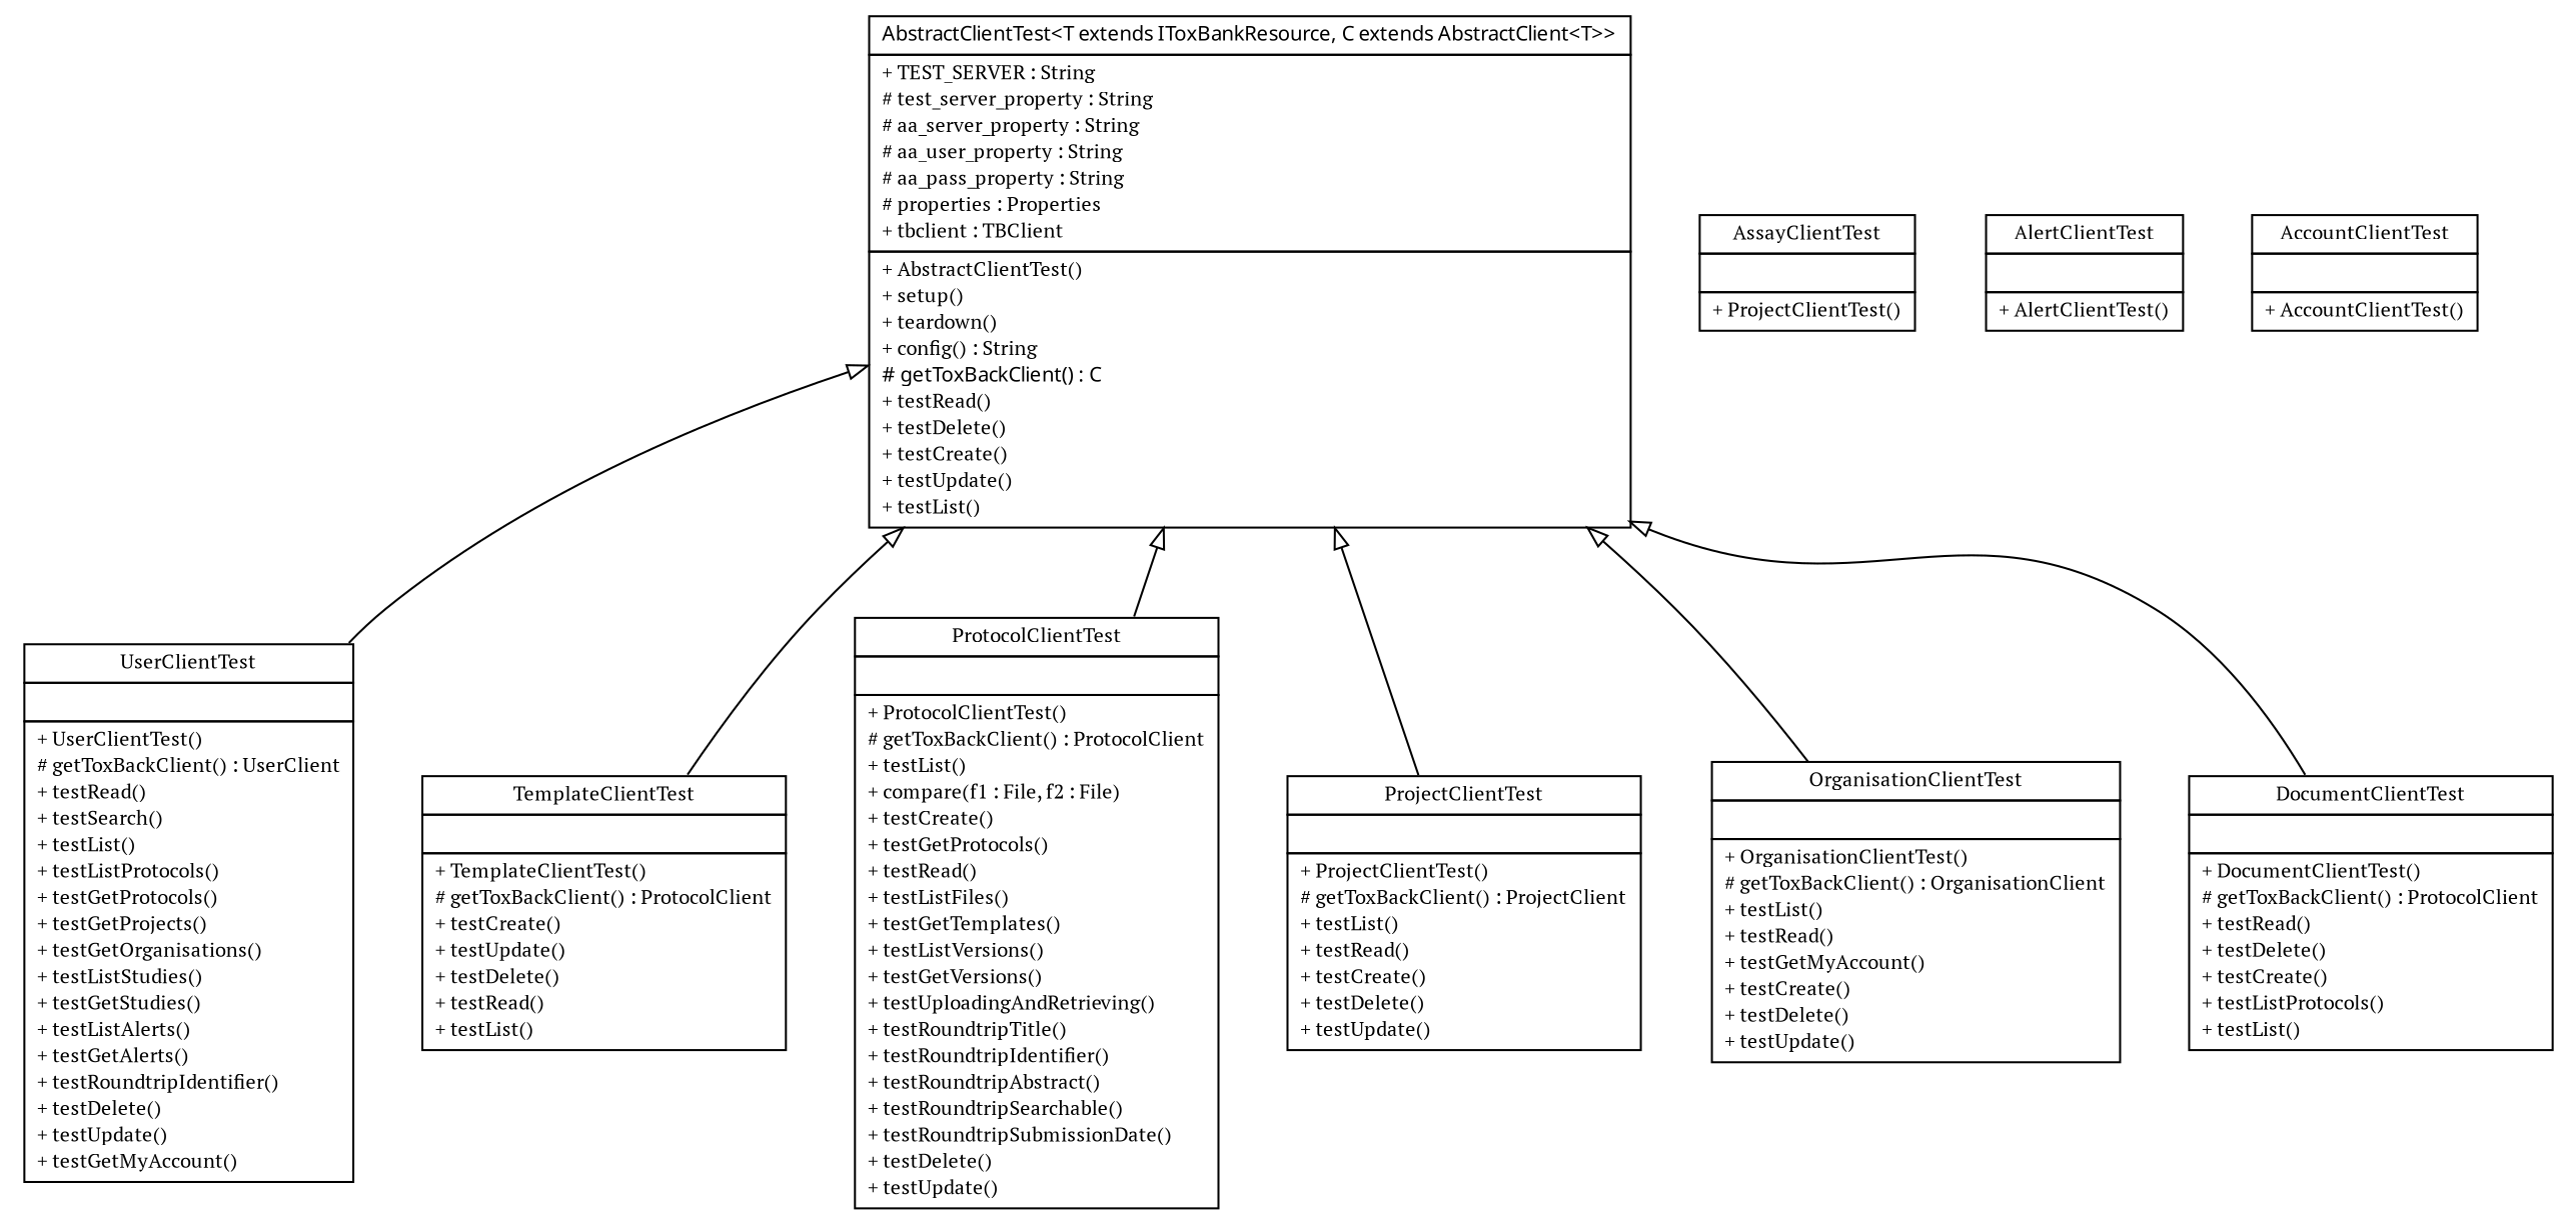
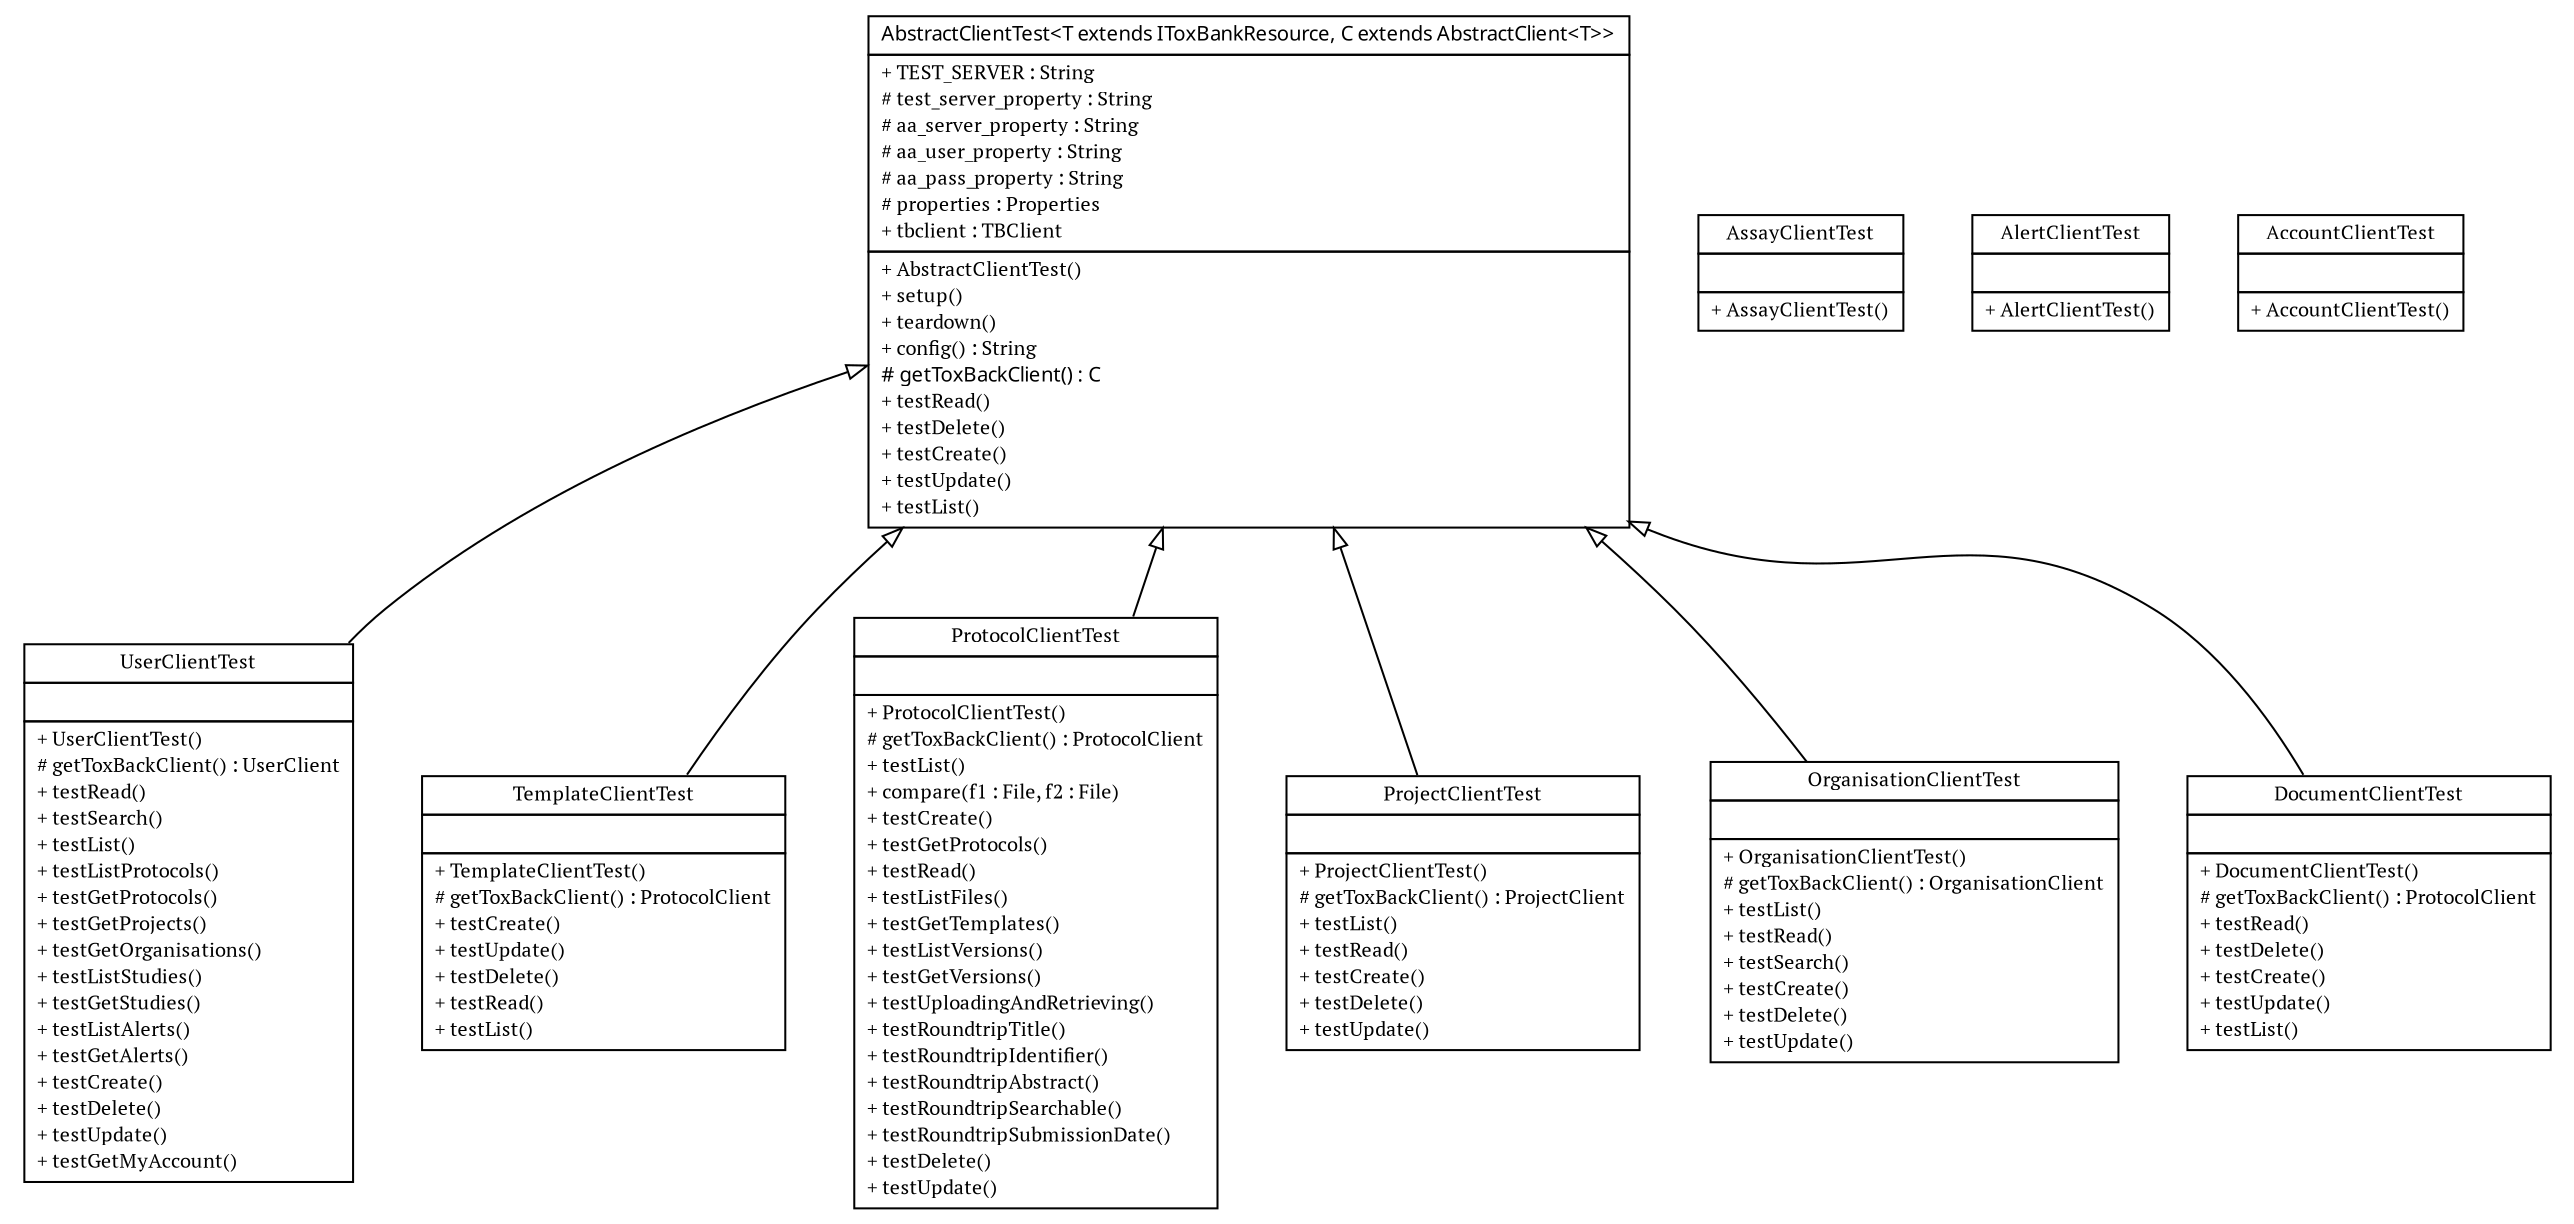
  digraph {
    fontname="PT Serif"
    node [fontcolor=black fontname="PT Serif" fontsize=10.0 shape=plaintext]
    edge [arrowtail=empty dir=back fontname="PT Serif" fontsize=10 headport=p labelfontname=arial labelfontsize=10 tailport=p]
-   n1 [label=<<table border="0" cellborder="1" cellspacing="0" cellpadding="2" port="p" href="./UserClientTest.html"> 		<tr><td><table border="0" cellspacing="0" cellpadding="1"> 			<tr><td> UserClientTest </td></tr> 		</table></td></tr> 		<tr><td><table border="0" cellspacing="0" cellpadding="1"> 			<tr><td align="left">  </td></tr> 		</table></td></tr> 		<tr><td><table border="0" cellspacing="0" cellpadding="1"> 			<tr><td align="left"> + UserClientTest() </td></tr> 			<tr><td align="left"> # getToxBackClient() : UserClient </td></tr> 			<tr><td align="left"> + testRead() </td></tr> 			<tr><td align="left"> + testSearch() </td></tr> 			<tr><td align="left"> + testList() </td></tr> 			<tr><td align="left"> + testListProtocols() </td></tr> 			<tr><td align="left"> + testGetProtocols() </td></tr> 			<tr><td align="left"> + testGetProjects() </td></tr> 			<tr><td align="left"> + testGetOrganisations() </td></tr> 			<tr><td align="left"> + testListStudies() </td></tr> 			<tr><td align="left"> + testGetStudies() </td></tr> 			<tr><td align="left"> + testListAlerts() </td></tr> 			<tr><td align="left"> + testGetAlerts() </td></tr> 			<tr><td align="left"> + testRoundtripIdentifier() </td></tr> 			<tr><td align="left"> + testDelete() </td></tr> 			<tr><td align="left"> + testUpdate() </td></tr> 			<tr><td align="left"> + testGetMyAccount() </td></tr> 		</table></td></tr> 		</table>>]
+   n1 [label=<<table border="0" cellborder="1" cellspacing="0" cellpadding="2" port="p" href="./UserClientTest.html"> 		<tr><td><table border="0" cellspacing="0" cellpadding="1"> 			<tr><td> UserClientTest </td></tr> 		</table></td></tr> 		<tr><td><table border="0" cellspacing="0" cellpadding="1"> 			<tr><td align="left">  </td></tr> 		</table></td></tr> 		<tr><td><table border="0" cellspacing="0" cellpadding="1"> 			<tr><td align="left"> + UserClientTest() </td></tr> 			<tr><td align="left"> # getToxBackClient() : UserClient </td></tr> 			<tr><td align="left"> + testRead() </td></tr> 			<tr><td align="left"> + testSearch() </td></tr> 			<tr><td align="left"> + testList() </td></tr> 			<tr><td align="left"> + testListProtocols() </td></tr> 			<tr><td align="left"> + testGetProtocols() </td></tr> 			<tr><td align="left"> + testGetProjects() </td></tr> 			<tr><td align="left"> + testGetOrganisations() </td></tr> 			<tr><td align="left"> + testListStudies() </td></tr> 			<tr><td align="left"> + testGetStudies() </td></tr> 			<tr><td align="left"> + testListAlerts() </td></tr> 			<tr><td align="left"> + testGetAlerts() </td></tr> 			<tr><td align="left"> + testCreate() </td></tr> 			<tr><td align="left"> + testDelete() </td></tr> 			<tr><td align="left"> + testUpdate() </td></tr> 			<tr><td align="left"> + testGetMyAccount() </td></tr> 		</table></td></tr> 		</table>>]
    n2 [label=<<table border="0" cellborder="1" cellspacing="0" cellpadding="2" port="p" href="./TemplateClientTest.html"> 		<tr><td><table border="0" cellspacing="0" cellpadding="1"> 			<tr><td> TemplateClientTest </td></tr> 		</table></td></tr> 		<tr><td><table border="0" cellspacing="0" cellpadding="1"> 			<tr><td align="left">  </td></tr> 		</table></td></tr> 		<tr><td><table border="0" cellspacing="0" cellpadding="1"> 			<tr><td align="left"> + TemplateClientTest() </td></tr> 			<tr><td align="left"> # getToxBackClient() : ProtocolClient </td></tr> 			<tr><td align="left"> + testCreate() </td></tr> 			<tr><td align="left"> + testUpdate() </td></tr> 			<tr><td align="left"> + testDelete() </td></tr> 			<tr><td align="left"> + testRead() </td></tr> 			<tr><td align="left"> + testList() </td></tr> 		</table></td></tr> 		</table>>]
    n3 [label=<<table border="0" cellborder="1" cellspacing="0" cellpadding="2" port="p" href="./ProtocolClientTest.html"> 		<tr><td><table border="0" cellspacing="0" cellpadding="1"> 			<tr><td> ProtocolClientTest </td></tr> 		</table></td></tr> 		<tr><td><table border="0" cellspacing="0" cellpadding="1"> 			<tr><td align="left">  </td></tr> 		</table></td></tr> 		<tr><td><table border="0" cellspacing="0" cellpadding="1"> 			<tr><td align="left"> + ProtocolClientTest() </td></tr> 			<tr><td align="left"> # getToxBackClient() : ProtocolClient </td></tr> 			<tr><td align="left"> + testList() </td></tr> 			<tr><td align="left"> + compare(f1 : File, f2 : File) </td></tr> 			<tr><td align="left"> + testCreate() </td></tr> 			<tr><td align="left"> + testGetProtocols() </td></tr> 			<tr><td align="left"> + testRead() </td></tr> 			<tr><td align="left"> + testListFiles() </td></tr> 			<tr><td align="left"> + testGetTemplates() </td></tr> 			<tr><td align="left"> + testListVersions() </td></tr> 			<tr><td align="left"> + testGetVersions() </td></tr> 			<tr><td align="left"> + testUploadingAndRetrieving() </td></tr> 			<tr><td align="left"> + testRoundtripTitle() </td></tr> 			<tr><td align="left"> + testRoundtripIdentifier() </td></tr> 			<tr><td align="left"> + testRoundtripAbstract() </td></tr> 			<tr><td align="left"> + testRoundtripSearchable() </td></tr> 			<tr><td align="left"> + testRoundtripSubmissionDate() </td></tr> 			<tr><td align="left"> + testDelete() </td></tr> 			<tr><td align="left"> + testUpdate() </td></tr> 		</table></td></tr> 		</table>>]
    n4 [label=<<table border="0" cellborder="1" cellspacing="0" cellpadding="2" port="p" href="./ProjectClientTest.html"> 		<tr><td><table border="0" cellspacing="0" cellpadding="1"> 			<tr><td> ProjectClientTest </td></tr> 		</table></td></tr> 		<tr><td><table border="0" cellspacing="0" cellpadding="1"> 			<tr><td align="left">  </td></tr> 		</table></td></tr> 		<tr><td><table border="0" cellspacing="0" cellpadding="1"> 			<tr><td align="left"> + ProjectClientTest() </td></tr> 			<tr><td align="left"> # getToxBackClient() : ProjectClient </td></tr> 			<tr><td align="left"> + testList() </td></tr> 			<tr><td align="left"> + testRead() </td></tr> 			<tr><td align="left"> + testCreate() </td></tr> 			<tr><td align="left"> + testDelete() </td></tr> 			<tr><td align="left"> + testUpdate() </td></tr> 		</table></td></tr> 		</table>>]
-   n5 [label=<<table border="0" cellborder="1" cellspacing="0" cellpadding="2" port="p" href="./OrganisationClientTest.html"> 		<tr><td><table border="0" cellspacing="0" cellpadding="1"> 			<tr><td> OrganisationClientTest </td></tr> 		</table></td></tr> 		<tr><td><table border="0" cellspacing="0" cellpadding="1"> 			<tr><td align="left">  </td></tr> 		</table></td></tr> 		<tr><td><table border="0" cellspacing="0" cellpadding="1"> 			<tr><td align="left"> + OrganisationClientTest() </td></tr> 			<tr><td align="left"> # getToxBackClient() : OrganisationClient </td></tr> 			<tr><td align="left"> + testList() </td></tr> 			<tr><td align="left"> + testRead() </td></tr> 			<tr><td align="left"> + testGetMyAccount() </td></tr> 			<tr><td align="left"> + testCreate() </td></tr> 			<tr><td align="left"> + testDelete() </td></tr> 			<tr><td align="left"> + testUpdate() </td></tr> 		</table></td></tr> 		</table>>]
-   n6 [label=<<table border="0" cellborder="1" cellspacing="0" cellpadding="2" port="p" href="./DocumentClientTest.html"> 		<tr><td><table border="0" cellspacing="0" cellpadding="1"> 			<tr><td> DocumentClientTest </td></tr> 		</table></td></tr> 		<tr><td><table border="0" cellspacing="0" cellpadding="1"> 			<tr><td align="left">  </td></tr> 		</table></td></tr> 		<tr><td><table border="0" cellspacing="0" cellpadding="1"> 			<tr><td align="left"> + DocumentClientTest() </td></tr> 			<tr><td align="left"> # getToxBackClient() : ProtocolClient </td></tr> 			<tr><td align="left"> + testRead() </td></tr> 			<tr><td align="left"> + testDelete() </td></tr> 			<tr><td align="left"> + testCreate() </td></tr> 			<tr><td align="left"> + testListProtocols() </td></tr> 			<tr><td align="left"> + testList() </td></tr> 		</table></td></tr> 		</table>>]
-   n7 [label=<<table border="0" cellborder="1" cellspacing="0" cellpadding="2" port="p" href="./AssayClientTest.html"> 		<tr><td><table border="0" cellspacing="0" cellpadding="1"> 			<tr><td> AssayClientTest </td></tr> 		</table></td></tr> 		<tr><td><table border="0" cellspacing="0" cellpadding="1"> 			<tr><td align="left">  </td></tr> 		</table></td></tr> 		<tr><td><table border="0" cellspacing="0" cellpadding="1"> 			<tr><td align="left"> + ProjectClientTest() </td></tr> 		</table></td></tr> 		</table>>]
+   n5 [label=<<table border="0" cellborder="1" cellspacing="0" cellpadding="2" port="p" href="./OrganisationClientTest.html"> 		<tr><td><table border="0" cellspacing="0" cellpadding="1"> 			<tr><td> OrganisationClientTest </td></tr> 		</table></td></tr> 		<tr><td><table border="0" cellspacing="0" cellpadding="1"> 			<tr><td align="left">  </td></tr> 		</table></td></tr> 		<tr><td><table border="0" cellspacing="0" cellpadding="1"> 			<tr><td align="left"> + OrganisationClientTest() </td></tr> 			<tr><td align="left"> # getToxBackClient() : OrganisationClient </td></tr> 			<tr><td align="left"> + testList() </td></tr> 			<tr><td align="left"> + testRead() </td></tr> 			<tr><td align="left"> + testSearch() </td></tr> 			<tr><td align="left"> + testCreate() </td></tr> 			<tr><td align="left"> + testDelete() </td></tr> 			<tr><td align="left"> + testUpdate() </td></tr> 		</table></td></tr> 		</table>>]
+   n6 [label=<<table border="0" cellborder="1" cellspacing="0" cellpadding="2" port="p" href="./DocumentClientTest.html"> 		<tr><td><table border="0" cellspacing="0" cellpadding="1"> 			<tr><td> DocumentClientTest </td></tr> 		</table></td></tr> 		<tr><td><table border="0" cellspacing="0" cellpadding="1"> 			<tr><td align="left">  </td></tr> 		</table></td></tr> 		<tr><td><table border="0" cellspacing="0" cellpadding="1"> 			<tr><td align="left"> + DocumentClientTest() </td></tr> 			<tr><td align="left"> # getToxBackClient() : ProtocolClient </td></tr> 			<tr><td align="left"> + testRead() </td></tr> 			<tr><td align="left"> + testDelete() </td></tr> 			<tr><td align="left"> + testCreate() </td></tr> 			<tr><td align="left"> + testUpdate() </td></tr> 			<tr><td align="left"> + testList() </td></tr> 		</table></td></tr> 		</table>>]
+   n7 [label=<<table border="0" cellborder="1" cellspacing="0" cellpadding="2" port="p" href="./AssayClientTest.html"> 		<tr><td><table border="0" cellspacing="0" cellpadding="1"> 			<tr><td> AssayClientTest </td></tr> 		</table></td></tr> 		<tr><td><table border="0" cellspacing="0" cellpadding="1"> 			<tr><td align="left">  </td></tr> 		</table></td></tr> 		<tr><td><table border="0" cellspacing="0" cellpadding="1"> 			<tr><td align="left"> + AssayClientTest() </td></tr> 		</table></td></tr> 		</table>>]
    n8 [label=<<table border="0" cellborder="1" cellspacing="0" cellpadding="2" port="p" href="./AlertClientTest.html"> 		<tr><td><table border="0" cellspacing="0" cellpadding="1"> 			<tr><td> AlertClientTest </td></tr> 		</table></td></tr> 		<tr><td><table border="0" cellspacing="0" cellpadding="1"> 			<tr><td align="left">  </td></tr> 		</table></td></tr> 		<tr><td><table border="0" cellspacing="0" cellpadding="1"> 			<tr><td align="left"> + AlertClientTest() </td></tr> 		</table></td></tr> 		</table>>]
    n9 [label=<<table border="0" cellborder="1" cellspacing="0" cellpadding="2" port="p" href="./AccountClientTest.html"> 		<tr><td><table border="0" cellspacing="0" cellpadding="1"> 			<tr><td> AccountClientTest </td></tr> 		</table></td></tr> 		<tr><td><table border="0" cellspacing="0" cellpadding="1"> 			<tr><td align="left">  </td></tr> 		</table></td></tr> 		<tr><td><table border="0" cellspacing="0" cellpadding="1"> 			<tr><td align="left"> + AccountClientTest() </td></tr> 		</table></td></tr> 		</table>>]
    n10 [label=<<table border="0" cellborder="1" cellspacing="0" cellpadding="2" port="p" href="./AbstractClientTest.html"> 		<tr><td><table border="0" cellspacing="0" cellpadding="1"> 			<tr><td><font face="ariali"> AbstractClientTest&lt;T extends IToxBankResource, C extends AbstractClient&lt;T&gt;&gt; </font></td></tr> 		</table></td></tr> 		<tr><td><table border="0" cellspacing="0" cellpadding="1"> 			<tr><td align="left"> + TEST_SERVER : String </td></tr> 			<tr><td align="left"> # test_server_property : String </td></tr> 			<tr><td align="left"> # aa_server_property : String </td></tr> 			<tr><td align="left"> # aa_user_property : String </td></tr> 			<tr><td align="left"> # aa_pass_property : String </td></tr> 			<tr><td align="left"> # properties : Properties </td></tr> 			<tr><td align="left"> + tbclient : TBClient </td></tr> 		</table></td></tr> 		<tr><td><table border="0" cellspacing="0" cellpadding="1"> 			<tr><td align="left"> + AbstractClientTest() </td></tr> 			<tr><td align="left"> + setup() </td></tr> 			<tr><td align="left"> + teardown() </td></tr> 			<tr><td align="left"> + config() : String </td></tr> 			<tr><td align="left"><font face="ariali" point-size="10.0"> # getToxBackClient() : C </font></td></tr> 			<tr><td align="left"> + testRead() </td></tr> 			<tr><td align="left"> + testDelete() </td></tr> 			<tr><td align="left"> + testCreate() </td></tr> 			<tr><td align="left"> + testUpdate() </td></tr> 			<tr><td align="left"> + testList() </td></tr> 		</table></td></tr> 		</table>>]
    n10 -> n1
    n10 -> n2
    n10 -> n3
    n10 -> n4
    n10 -> n5
    n10 -> n6
  }
